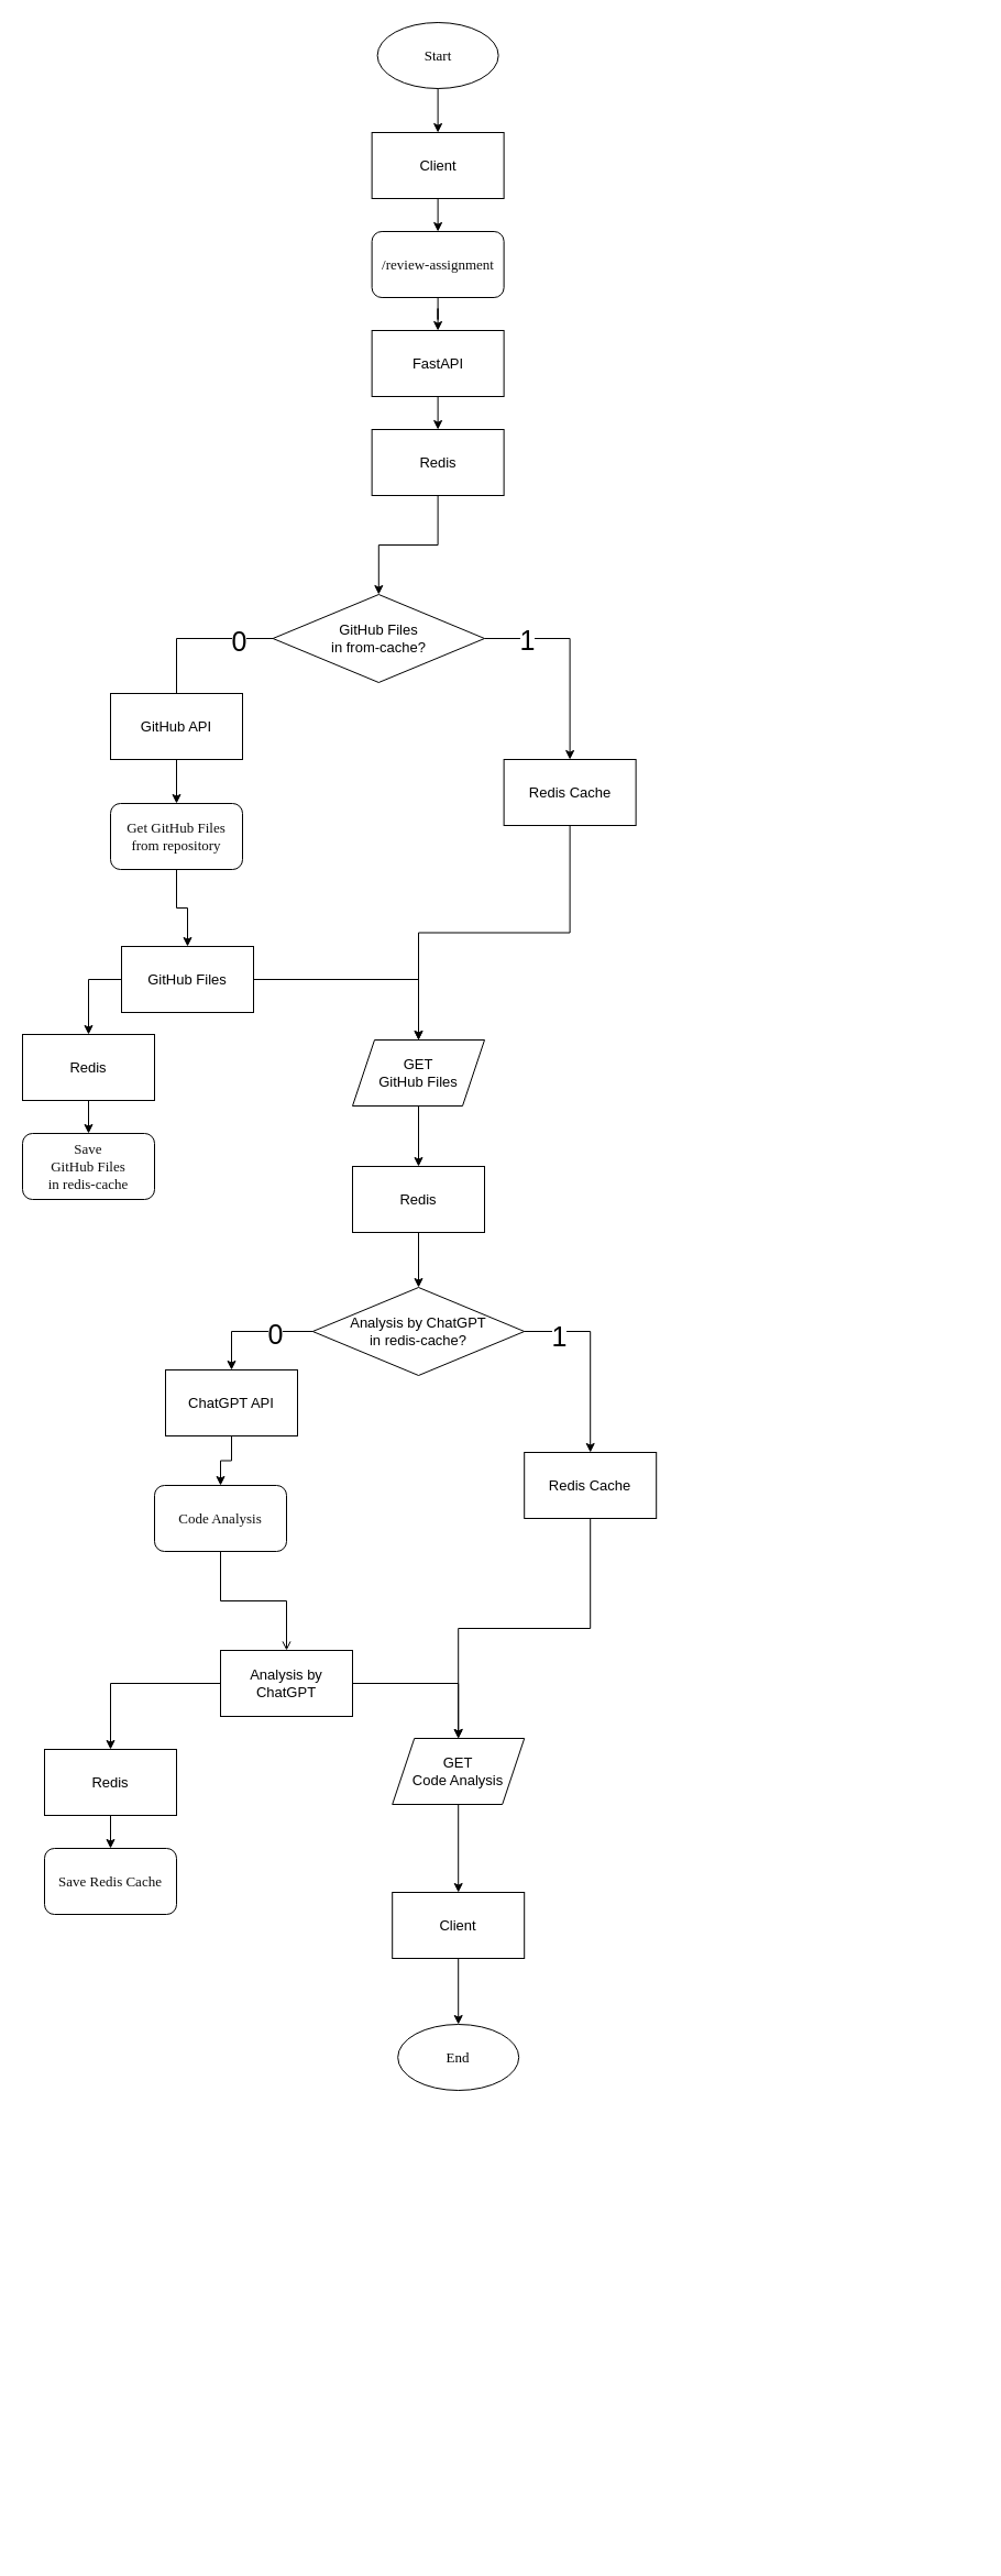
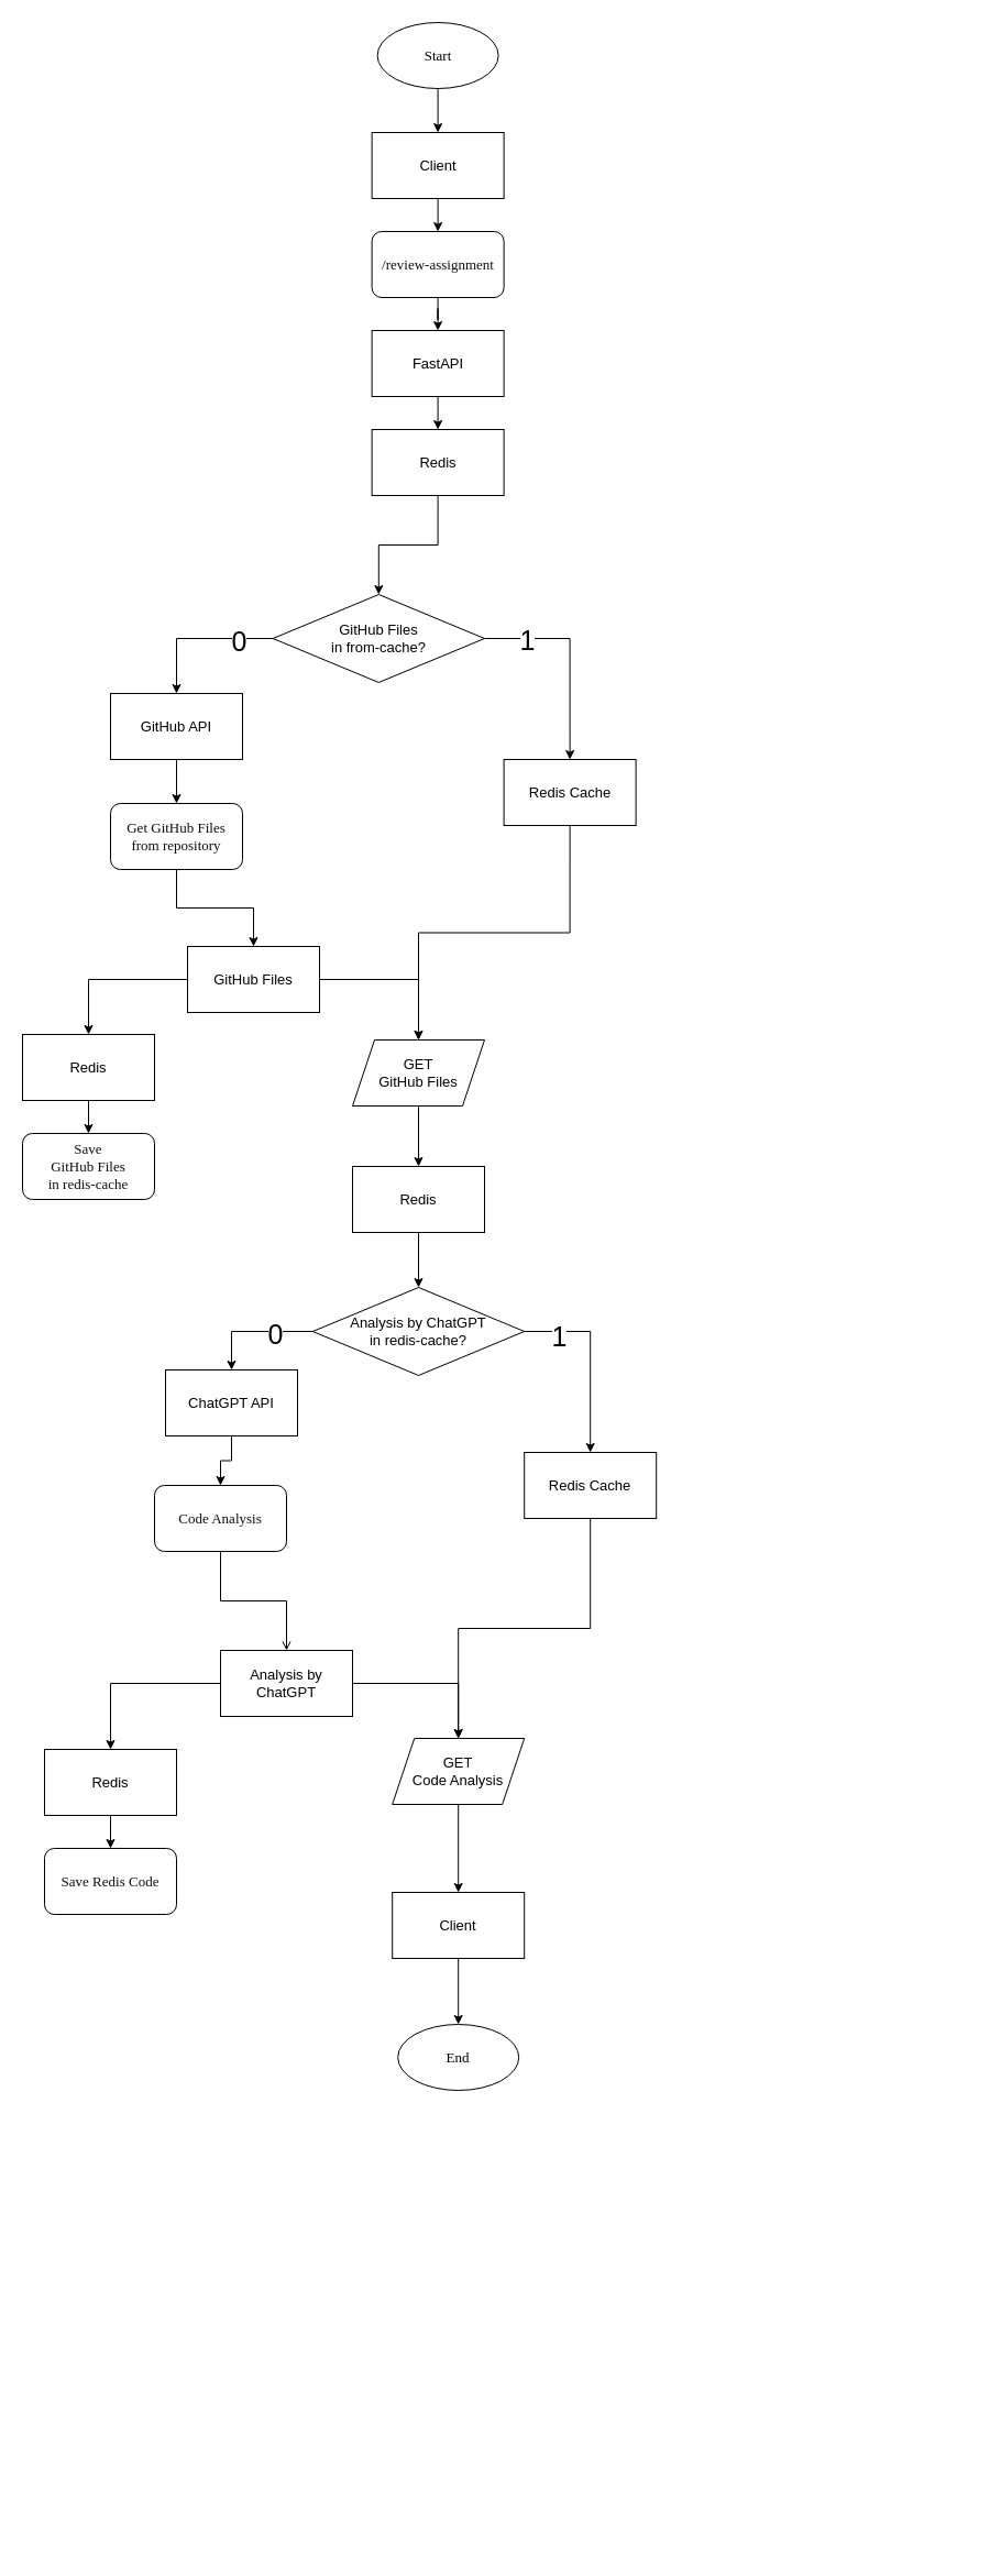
  <mxCell id="0" />
  <mxCell id="1" parent="0" />
  <mxCell id="2" style="edgeStyle=orthogonalEdgeStyle;rounded=0;orthogonalLoop=1;jettySize=auto;html=1;exitX=0.5;exitY=1;exitDx=0;exitDy=0;fontSize=13;align=center;" edge="1" parent="1" source="3" target="5"><mxGeometry relative="1" as="geometry" /></mxCell>
  <mxCell id="3" value="Start" style="ellipse;whiteSpace=wrap;html=1;fontSize=13;fontFamily=Verdana;align=center;" vertex="1" parent="1"><mxGeometry x="342.62" y="20" width="110" height="60" as="geometry" /></mxCell>
  <mxCell id="4" style="edgeStyle=orthogonalEdgeStyle;rounded=0;orthogonalLoop=1;jettySize=auto;html=1;exitX=0.5;exitY=1;exitDx=0;exitDy=0;entryX=0.5;entryY=0;entryDx=0;entryDy=0;align=center;fontSize=13;" edge="1" parent="1" source="5" target="7"><mxGeometry relative="1" as="geometry" /></mxCell>
  <mxCell id="5" value="Client" style="rounded=0;whiteSpace=wrap;html=1;fontSize=13;align=center;" vertex="1" parent="1"><mxGeometry x="337.62" y="120" width="120" height="60" as="geometry" /></mxCell>
  <mxCell id="6" style="edgeStyle=orthogonalEdgeStyle;rounded=0;orthogonalLoop=1;jettySize=auto;html=1;exitX=0.5;exitY=1;exitDx=0;exitDy=0;align=center;fontSize=13;" edge="1" parent="1" source="7" target="9"><mxGeometry relative="1" as="geometry" /></mxCell>
  <mxCell id="7" value="&lt;p style=&quot;margin: 0px; font-variant-numeric: normal; font-variant-east-asian: normal; font-variant-alternates: normal; font-size-adjust: none; font-kerning: auto; font-optical-sizing: auto; font-feature-settings: normal; font-variation-settings: normal; font-variant-position: normal; font-stretch: normal; line-height: normal; font-family: &amp;quot;.AppleSystemUIFontMonospaced&amp;quot;; color: rgb(14, 14, 14);&quot; class=&quot;p1&quot;&gt;/review-assignment&lt;/p&gt;" style="rounded=1;whiteSpace=wrap;html=1;fontSize=13;align=center;" vertex="1" parent="1"><mxGeometry x="337.62" y="210" width="120" height="60" as="geometry" /></mxCell>
  <mxCell id="8" style="edgeStyle=orthogonalEdgeStyle;rounded=0;orthogonalLoop=1;jettySize=auto;html=1;exitX=0.5;exitY=1;exitDx=0;exitDy=0;entryX=0.5;entryY=0;entryDx=0;entryDy=0;align=center;fontSize=13;" edge="1" parent="1" source="9" target="33"><mxGeometry relative="1" as="geometry"><mxPoint x="402.62" y="580" as="targetPoint" /></mxGeometry></mxCell>
  <mxCell id="9" value="FastAPI" style="rounded=0;whiteSpace=wrap;html=1;fontSize=13;align=center;" vertex="1" parent="1"><mxGeometry x="337.62" y="300" width="120" height="60" as="geometry" /></mxCell>
  <mxCell id="10" style="edgeStyle=orthogonalEdgeStyle;rounded=0;orthogonalLoop=1;jettySize=auto;html=1;exitX=1;exitY=0.5;exitDx=0;exitDy=0;entryX=0.5;entryY=0;entryDx=0;entryDy=0;fontSize=13;align=center;" edge="1" parent="1" source="12" target="25"><mxGeometry relative="1" as="geometry" /></mxCell>
  <mxCell id="11" value="1" style="edgeLabel;html=1;align=center;verticalAlign=middle;resizable=0;points=[];fontSize=25;" vertex="1" connectable="0" parent="10"><mxGeometry x="-0.597" y="2" relative="1" as="geometry"><mxPoint y="2" as="offset" /></mxGeometry></mxCell>
  <mxCell id="12" value="GitHub Files&lt;div&gt;in from-cache?&lt;/div&gt;" style="rhombus;whiteSpace=wrap;html=1;fontSize=13;align=center;" vertex="1" parent="1"><mxGeometry x="247.62" y="540" width="192.38" height="80" as="geometry" /></mxCell>
  <mxCell id="13" style="edgeStyle=orthogonalEdgeStyle;rounded=0;orthogonalLoop=1;jettySize=auto;html=1;exitX=1;exitY=0.5;exitDx=0;exitDy=0;fontSize=13;align=center;" edge="1" parent="1" source="17" target="28"><mxGeometry relative="1" as="geometry" /></mxCell>
  <mxCell id="14" value="1" style="edgeLabel;html=1;align=center;verticalAlign=middle;resizable=0;points=[];fontSize=25;" vertex="1" connectable="0" parent="13"><mxGeometry x="-0.64" y="-3" relative="1" as="geometry"><mxPoint as="offset" /></mxGeometry></mxCell>
  <mxCell id="15" style="edgeStyle=orthogonalEdgeStyle;rounded=0;orthogonalLoop=1;jettySize=auto;html=1;exitX=0;exitY=0.5;exitDx=0;exitDy=0;entryX=0.5;entryY=0;entryDx=0;entryDy=0;fontSize=13;align=center;" edge="1" parent="1" source="17" target="31"><mxGeometry relative="1" as="geometry" /></mxCell>
  <mxCell id="16" value="0" style="edgeLabel;html=1;align=center;verticalAlign=middle;resizable=0;points=[];fontSize=25;" vertex="1" connectable="0" parent="15"><mxGeometry x="-0.381" y="1" relative="1" as="geometry"><mxPoint as="offset" /></mxGeometry></mxCell>
  <mxCell id="17" value="Analysis by ChatGPT&lt;div&gt;in redis-cache?&lt;/div&gt;" style="rhombus;whiteSpace=wrap;html=1;fontSize=13;align=center;" vertex="1" parent="1"><mxGeometry x="283.81" y="1170" width="192.38" height="80" as="geometry" /></mxCell>
  <mxCell id="18" style="edgeStyle=orthogonalEdgeStyle;rounded=0;orthogonalLoop=1;jettySize=auto;html=1;exitX=0.5;exitY=1;exitDx=0;exitDy=0;entryX=0.5;entryY=0;entryDx=0;entryDy=0;" edge="1" parent="1"><mxGeometry relative="1" as="geometry"><mxPoint x="887.62" y="2200" as="targetPoint" /></mxGeometry></mxCell>
  <mxCell id="19" style="edgeStyle=orthogonalEdgeStyle;rounded=0;orthogonalLoop=1;jettySize=auto;html=1;exitX=0.5;exitY=1;exitDx=0;exitDy=0;entryX=0.5;entryY=0;entryDx=0;entryDy=0;" edge="1" parent="1"><mxGeometry relative="1" as="geometry"><mxPoint x="860" y="2320" as="targetPoint" /></mxGeometry></mxCell>
  <mxCell id="20" style="edgeStyle=orthogonalEdgeStyle;rounded=0;orthogonalLoop=1;jettySize=auto;html=1;exitX=0.5;exitY=1;exitDx=0;exitDy=0;entryX=0.5;entryY=0;entryDx=0;entryDy=0;align=center;fontSize=13;" edge="1" parent="1" source="21" target="50"><mxGeometry relative="1" as="geometry" /></mxCell>
  <mxCell id="21" value="GitHub API" style="rounded=0;whiteSpace=wrap;html=1;fontSize=13;align=center;" vertex="1" parent="1"><mxGeometry x="100" y="630" width="120" height="60" as="geometry" /></mxCell>
- <mxCell id="22" style="edgeStyle=orthogonalEdgeStyle;rounded=0;orthogonalLoop=1;jettySize=auto;html=1;exitX=0;exitY=0.5;exitDx=0;exitDy=0;entryX=0.5;entryY=0;entryDx=0;entryDy=0;fontSize=13;align=center;endArrow=none;" edge="1" parent="1" source="12" target="21"><mxGeometry relative="1" as="geometry" /></mxCell>
+ <mxCell id="22" style="edgeStyle=orthogonalEdgeStyle;rounded=0;orthogonalLoop=1;jettySize=auto;html=1;exitX=0;exitY=0.5;exitDx=0;exitDy=0;entryX=0.5;entryY=0;entryDx=0;entryDy=0;fontSize=13;align=center;" edge="1" parent="1" source="12" target="21"><mxGeometry relative="1" as="geometry" /></mxCell>
  <mxCell id="23" value="0" style="edgeLabel;html=1;align=center;verticalAlign=middle;resizable=0;points=[];fontSize=25;" vertex="1" connectable="0" parent="22"><mxGeometry x="-0.55" y="1" relative="1" as="geometry"><mxPoint as="offset" /></mxGeometry></mxCell>
  <mxCell id="24" style="edgeStyle=orthogonalEdgeStyle;rounded=0;orthogonalLoop=1;jettySize=auto;html=1;exitX=0.5;exitY=1;exitDx=0;exitDy=0;align=center;fontSize=13;" edge="1" parent="1" source="25" target="41"><mxGeometry relative="1" as="geometry" /></mxCell>
  <mxCell id="25" value="Redis Cache" style="rounded=0;whiteSpace=wrap;html=1;fontSize=13;align=center;" vertex="1" parent="1"><mxGeometry x="457.62" y="690" width="120" height="60" as="geometry" /></mxCell>
  <mxCell id="26" value="&lt;p style=&quot;margin: 0px; font-variant-numeric: normal; font-variant-east-asian: normal; font-variant-alternates: normal; font-size-adjust: none; font-kerning: auto; font-optical-sizing: auto; font-feature-settings: normal; font-variation-settings: normal; font-variant-position: normal; font-stretch: normal; line-height: normal; font-family: &amp;quot;.AppleSystemUIFontMonospaced&amp;quot;; color: rgb(14, 14, 14);&quot; class=&quot;p1&quot;&gt;Save&lt;/p&gt;&lt;p style=&quot;margin: 0px; font-variant-numeric: normal; font-variant-east-asian: normal; font-variant-alternates: normal; font-size-adjust: none; font-kerning: auto; font-optical-sizing: auto; font-feature-settings: normal; font-variation-settings: normal; font-variant-position: normal; font-stretch: normal; line-height: normal; font-family: &amp;quot;.AppleSystemUIFontMonospaced&amp;quot;; color: rgb(14, 14, 14);&quot; class=&quot;p1&quot;&gt;GitHub Files&lt;/p&gt;&lt;p style=&quot;margin: 0px; font-variant-numeric: normal; font-variant-east-asian: normal; font-variant-alternates: normal; font-size-adjust: none; font-kerning: auto; font-optical-sizing: auto; font-feature-settings: normal; font-variation-settings: normal; font-variant-position: normal; font-stretch: normal; line-height: normal; font-family: &amp;quot;.AppleSystemUIFontMonospaced&amp;quot;; color: rgb(14, 14, 14);&quot; class=&quot;p1&quot;&gt;in redis-cache&lt;/p&gt;" style="rounded=1;whiteSpace=wrap;html=1;fontSize=13;align=center;" vertex="1" parent="1"><mxGeometry x="20" y="1030" width="120" height="60" as="geometry" /></mxCell>
  <mxCell id="27" style="edgeStyle=orthogonalEdgeStyle;rounded=0;orthogonalLoop=1;jettySize=auto;html=1;exitX=0.5;exitY=1;exitDx=0;exitDy=0;align=center;fontSize=13;" edge="1" parent="1" source="28" target="45"><mxGeometry relative="1" as="geometry" /></mxCell>
  <mxCell id="28" value="Redis Cache" style="rounded=0;whiteSpace=wrap;html=1;fontSize=13;align=center;" vertex="1" parent="1"><mxGeometry x="476.19" y="1320" width="120" height="60" as="geometry" /></mxCell>
- <mxCell id="29" value="&lt;p style=&quot;margin: 0px; font-variant-numeric: normal; font-variant-east-asian: normal; font-variant-alternates: normal; font-size-adjust: none; font-kerning: auto; font-optical-sizing: auto; font-feature-settings: normal; font-variation-settings: normal; font-variant-position: normal; font-stretch: normal; line-height: normal; font-family: &amp;quot;.AppleSystemUIFontMonospaced&amp;quot;; color: rgb(14, 14, 14);&quot; class=&quot;p1&quot;&gt;Save Redis Cache&lt;/p&gt;" style="rounded=1;whiteSpace=wrap;html=1;fontSize=13;align=center;" vertex="1" parent="1"><mxGeometry x="40" y="1680" width="120" height="60" as="geometry" /></mxCell>
+ <mxCell id="29" value="&lt;p style=&quot;margin: 0px; font-variant-numeric: normal; font-variant-east-asian: normal; font-variant-alternates: normal; font-size-adjust: none; font-kerning: auto; font-optical-sizing: auto; font-feature-settings: normal; font-variation-settings: normal; font-variant-position: normal; font-stretch: normal; line-height: normal; font-family: &amp;quot;.AppleSystemUIFontMonospaced&amp;quot;; color: rgb(14, 14, 14);&quot; class=&quot;p1&quot;&gt;Save Redis Code&lt;/p&gt;" style="rounded=1;whiteSpace=wrap;html=1;fontSize=13;align=center;" vertex="1" parent="1"><mxGeometry x="40" y="1680" width="120" height="60" as="geometry" /></mxCell>
  <mxCell id="30" style="edgeStyle=orthogonalEdgeStyle;rounded=0;orthogonalLoop=1;jettySize=auto;html=1;exitX=0.5;exitY=1;exitDx=0;exitDy=0;entryX=0.5;entryY=0;entryDx=0;entryDy=0;align=center;fontSize=13;" edge="1" parent="1" source="31" target="43"><mxGeometry relative="1" as="geometry" /></mxCell>
  <mxCell id="31" value="ChatGPT API" style="rounded=0;whiteSpace=wrap;html=1;fontSize=13;align=center;" vertex="1" parent="1"><mxGeometry x="150" y="1245" width="120" height="60" as="geometry" /></mxCell>
  <mxCell id="32" style="edgeStyle=orthogonalEdgeStyle;rounded=0;orthogonalLoop=1;jettySize=auto;html=1;exitX=0.5;exitY=1;exitDx=0;exitDy=0;entryX=0.5;entryY=0;entryDx=0;entryDy=0;align=center;fontSize=13;" edge="1" parent="1" source="33" target="12"><mxGeometry relative="1" as="geometry" /></mxCell>
  <mxCell id="33" value="Redis" style="rounded=0;whiteSpace=wrap;html=1;fontSize=13;align=center;" vertex="1" parent="1"><mxGeometry x="337.62" y="390" width="120" height="60" as="geometry" /></mxCell>
  <mxCell id="34" style="edgeStyle=orthogonalEdgeStyle;rounded=0;orthogonalLoop=1;jettySize=auto;html=1;exitX=0.5;exitY=1;exitDx=0;exitDy=0;entryX=0.5;entryY=0;entryDx=0;entryDy=0;align=center;fontSize=13;" edge="1" parent="1" source="35" target="26"><mxGeometry relative="1" as="geometry" /></mxCell>
  <mxCell id="35" value="Redis" style="rounded=0;whiteSpace=wrap;html=1;fontSize=13;align=center;" vertex="1" parent="1"><mxGeometry x="20" y="940" width="120" height="60" as="geometry" /></mxCell>
  <mxCell id="36" style="edgeStyle=orthogonalEdgeStyle;rounded=0;orthogonalLoop=1;jettySize=auto;html=1;exitX=0.5;exitY=1;exitDx=0;exitDy=0;align=center;fontSize=13;" edge="1" parent="1" source="37" target="17"><mxGeometry relative="1" as="geometry" /></mxCell>
  <mxCell id="37" value="Redis" style="rounded=0;whiteSpace=wrap;html=1;fontSize=13;align=center;" vertex="1" parent="1"><mxGeometry x="320" y="1060" width="120" height="60" as="geometry" /></mxCell>
  <mxCell id="38" style="edgeStyle=orthogonalEdgeStyle;rounded=0;orthogonalLoop=1;jettySize=auto;html=1;exitX=0.5;exitY=1;exitDx=0;exitDy=0;entryX=0.5;entryY=0;entryDx=0;entryDy=0;align=center;fontSize=13;" edge="1" parent="1" source="39" target="29"><mxGeometry relative="1" as="geometry" /></mxCell>
  <mxCell id="39" value="Redis" style="rounded=0;whiteSpace=wrap;html=1;fontSize=13;align=center;" vertex="1" parent="1"><mxGeometry x="40" width="120" height="60" as="geometry" y="1590" /></mxCell>
  <mxCell id="40" style="edgeStyle=orthogonalEdgeStyle;rounded=0;orthogonalLoop=1;jettySize=auto;html=1;exitX=0.5;exitY=1;exitDx=0;exitDy=0;align=center;fontSize=13;" edge="1" parent="1" source="41" target="37"><mxGeometry relative="1" as="geometry" /></mxCell>
  <mxCell id="41" value="GET&lt;div&gt;GitHub Files&lt;/div&gt;" style="shape=parallelogram;perimeter=parallelogramPerimeter;whiteSpace=wrap;html=1;fixedSize=1;align=center;fontSize=13;" vertex="1" parent="1"><mxGeometry x="320" y="945" width="120" height="60" as="geometry" /></mxCell>
  <mxCell id="42" style="edgeStyle=orthogonalEdgeStyle;rounded=0;orthogonalLoop=1;jettySize=auto;html=1;exitX=0.5;exitY=1;exitDx=0;exitDy=0;align=center;fontSize=13;endArrow=open;" edge="1" parent="1" source="43" target="48"><mxGeometry relative="1" as="geometry" /></mxCell>
  <mxCell id="43" value="&lt;p style=&quot;margin: 0px; font-variant-numeric: normal; font-variant-east-asian: normal; font-variant-alternates: normal; font-size-adjust: none; font-kerning: auto; font-optical-sizing: auto; font-feature-settings: normal; font-variation-settings: normal; font-variant-position: normal; font-stretch: normal; line-height: normal; font-family: &amp;quot;.AppleSystemUIFontMonospaced&amp;quot;; color: rgb(14, 14, 14);&quot; class=&quot;p1&quot;&gt;Code Analysis&lt;/p&gt;" style="rounded=1;whiteSpace=wrap;html=1;fontSize=13;align=center;" vertex="1" parent="1"><mxGeometry x="140" y="1350" width="120" height="60" as="geometry" /></mxCell>
  <mxCell id="44" style="edgeStyle=orthogonalEdgeStyle;rounded=0;orthogonalLoop=1;jettySize=auto;html=1;exitX=0.5;exitY=1;exitDx=0;exitDy=0;entryX=0.5;entryY=0;entryDx=0;entryDy=0;align=center;fontSize=13;" edge="1" parent="1" source="45" target="55"><mxGeometry relative="1" as="geometry" /></mxCell>
  <mxCell id="45" value="GET&lt;div&gt;Code Analysis&lt;/div&gt;" style="shape=parallelogram;perimeter=parallelogramPerimeter;whiteSpace=wrap;html=1;fixedSize=1;align=center;fontSize=13;" vertex="1" parent="1"><mxGeometry x="356.19" y="1580" width="120" height="60" as="geometry" /></mxCell>
  <mxCell id="46" style="edgeStyle=orthogonalEdgeStyle;rounded=0;orthogonalLoop=1;jettySize=auto;html=1;exitX=1;exitY=0.5;exitDx=0;exitDy=0;align=center;fontSize=13;" edge="1" parent="1" source="48" target="45"><mxGeometry relative="1" as="geometry" /></mxCell>
  <mxCell id="47" style="edgeStyle=orthogonalEdgeStyle;rounded=0;orthogonalLoop=1;jettySize=auto;html=1;exitX=0;exitY=0.5;exitDx=0;exitDy=0;entryX=0.5;entryY=0;entryDx=0;entryDy=0;" edge="1" parent="1" source="48" target="39"><mxGeometry relative="1" as="geometry" /></mxCell>
  <mxCell id="48" value="Analysis by ChatGPT" style="rounded=0;whiteSpace=wrap;html=1;fontSize=13;align=center;" vertex="1" parent="1"><mxGeometry x="200" y="1500" width="120" height="60" as="geometry" /></mxCell>
  <mxCell id="49" style="edgeStyle=orthogonalEdgeStyle;rounded=0;orthogonalLoop=1;jettySize=auto;html=1;exitX=0.5;exitY=1;exitDx=0;exitDy=0;entryX=0.5;entryY=0;entryDx=0;entryDy=0;align=center;fontSize=13;" edge="1" parent="1" source="50" target="53"><mxGeometry relative="1" as="geometry" /></mxCell>
  <mxCell id="50" value="&lt;p style=&quot;margin: 0px; font-variant-numeric: normal; font-variant-east-asian: normal; font-variant-alternates: normal; font-size-adjust: none; font-kerning: auto; font-optical-sizing: auto; font-feature-settings: normal; font-variation-settings: normal; font-variant-position: normal; font-stretch: normal; line-height: normal; font-family: &amp;quot;.AppleSystemUIFontMonospaced&amp;quot;; color: rgb(14, 14, 14);&quot; class=&quot;p1&quot;&gt;Get GitHub Files from repository&lt;/p&gt;" style="rounded=1;whiteSpace=wrap;html=1;fontSize=13;align=center;" vertex="1" parent="1"><mxGeometry x="100" y="730" width="120" height="60" as="geometry" /></mxCell>
  <mxCell id="51" style="edgeStyle=orthogonalEdgeStyle;rounded=0;orthogonalLoop=1;jettySize=auto;html=1;exitX=1;exitY=0.5;exitDx=0;exitDy=0;entryX=0.5;entryY=0;entryDx=0;entryDy=0;align=center;fontSize=13;" edge="1" parent="1" source="53" target="41"><mxGeometry relative="1" as="geometry" /></mxCell>
  <mxCell id="52" style="edgeStyle=orthogonalEdgeStyle;rounded=0;orthogonalLoop=1;jettySize=auto;html=1;exitX=0;exitY=0.5;exitDx=0;exitDy=0;entryX=0.5;entryY=0;entryDx=0;entryDy=0;" edge="1" parent="1" source="53" target="35"><mxGeometry relative="1" as="geometry" /></mxCell>
- <mxCell id="53" value="GitHub Files" style="rounded=0;whiteSpace=wrap;html=1;fontSize=13;align=center;" vertex="1" parent="1"><mxGeometry x="110" y="860" width="120" height="60" as="geometry" /></mxCell>
+ <mxCell id="53" value="GitHub Files" style="rounded=0;whiteSpace=wrap;html=1;fontSize=13;align=center;" vertex="1" parent="1"><mxGeometry x="170" y="860" width="120" height="60" as="geometry" /></mxCell>
  <mxCell id="54" style="edgeStyle=orthogonalEdgeStyle;rounded=0;orthogonalLoop=1;jettySize=auto;html=1;exitX=0.5;exitY=1;exitDx=0;exitDy=0;align=center;fontSize=13;" edge="1" parent="1" source="55" target="56"><mxGeometry relative="1" as="geometry" /></mxCell>
  <mxCell id="55" value="Client" style="rounded=0;whiteSpace=wrap;html=1;fontSize=13;align=center;" vertex="1" parent="1"><mxGeometry x="356.19" y="1720" width="120" height="60" as="geometry" /></mxCell>
  <mxCell id="56" value="End" style="ellipse;whiteSpace=wrap;html=1;fontSize=13;fontFamily=Verdana;align=center;" vertex="1" parent="1"><mxGeometry x="361.19" y="1840" width="110" height="60" as="geometry" /></mxCell>
